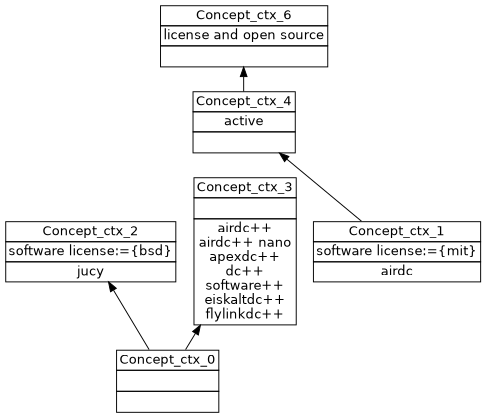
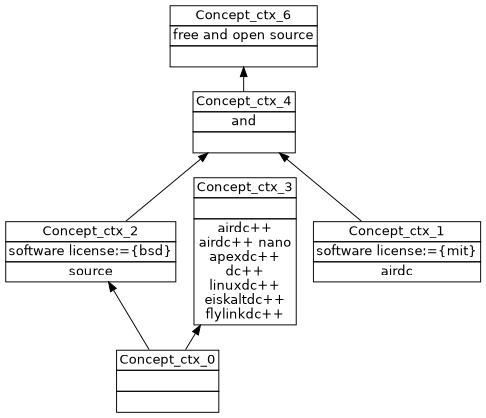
  digraph {
    nodesep=0.2
    rankdir=BT
    ranksep=0.3
    node [fontname="DejaVu Sans" margin="0.03,0.03" shape=none]
    edge [headport=p tailport=p]
-   n1 [label=<<table border="0" cellborder="1" cellspacing="0" port="p"><tr><td>Concept_ctx_6</td></tr><tr><td>license and open source<br/></td></tr><tr><td><br/></td></tr></table>>]
-   n2 [label=<<table border="0" cellborder="1" cellspacing="0" port="p"><tr><td>Concept_ctx_4</td></tr><tr><td>active<br/></td></tr><tr><td><br/></td></tr></table>>]
-   n3 [label=<<table border="0" cellborder="1" cellspacing="0" port="p"><tr><td>Concept_ctx_2</td></tr><tr><td>software license:={bsd}<br/></td></tr><tr><td>jucy<br/></td></tr></table>>]
+   n1 [label=<<table border="0" cellborder="1" cellspacing="0" port="p"><tr><td>Concept_ctx_6</td></tr><tr><td>free and open source<br/></td></tr><tr><td><br/></td></tr></table>>]
+   n2 [label=<<table border="0" cellborder="1" cellspacing="0" port="p"><tr><td>Concept_ctx_4</td></tr><tr><td>and<br/></td></tr><tr><td><br/></td></tr></table>>]
+   n3 [label=<<table border="0" cellborder="1" cellspacing="0" port="p"><tr><td>Concept_ctx_2</td></tr><tr><td>software license:={bsd}<br/></td></tr><tr><td>source<br/></td></tr></table>>]
    n4 [label=<<table border="0" cellborder="1" cellspacing="0" port="p"><tr><td>Concept_ctx_0</td></tr><tr><td><br/></td></tr><tr><td><br/></td></tr></table>>]
-   n5 [label=<<table border="0" cellborder="1" cellspacing="0" port="p"><tr><td>Concept_ctx_3</td></tr><tr><td><br/></td></tr><tr><td>airdc++<br/>airdc++ nano<br/>apexdc++<br/>dc++<br/>software++<br/>eiskaltdc++<br/>flylinkdc++<br/></td></tr></table>>]
+   n5 [label=<<table border="0" cellborder="1" cellspacing="0" port="p"><tr><td>Concept_ctx_3</td></tr><tr><td><br/></td></tr><tr><td>airdc++<br/>airdc++ nano<br/>apexdc++<br/>dc++<br/>linuxdc++<br/>eiskaltdc++<br/>flylinkdc++<br/></td></tr></table>>]
    n6 [label=<<table border="0" cellborder="1" cellspacing="0" port="p"><tr><td>Concept_ctx_1</td></tr><tr><td>software license:={mit}<br/></td></tr><tr><td>airdc<br/></td></tr></table>>]
    n2 -> n1
+   n3 -> n2
    n4 -> n3
    n4 -> n5
    n6 -> n2
  }
